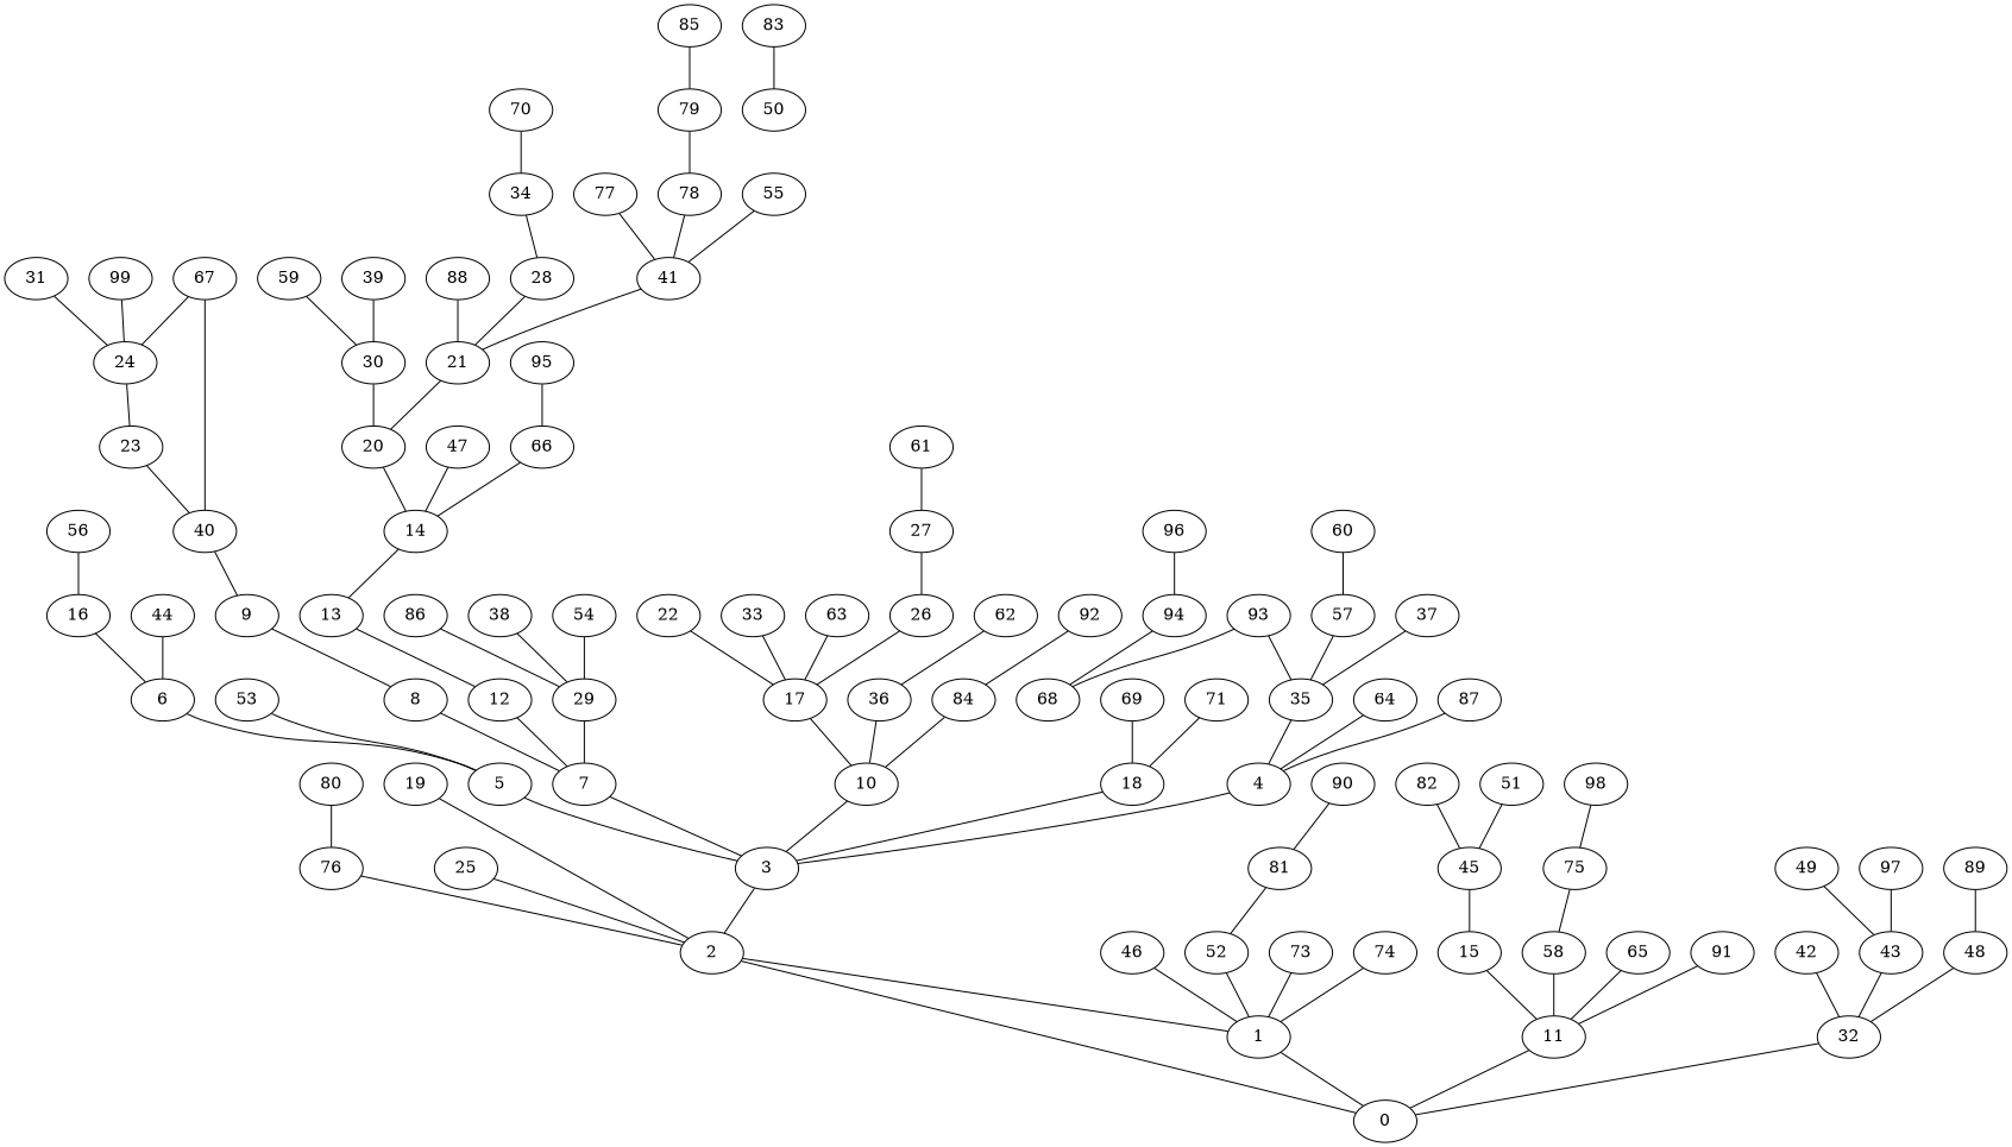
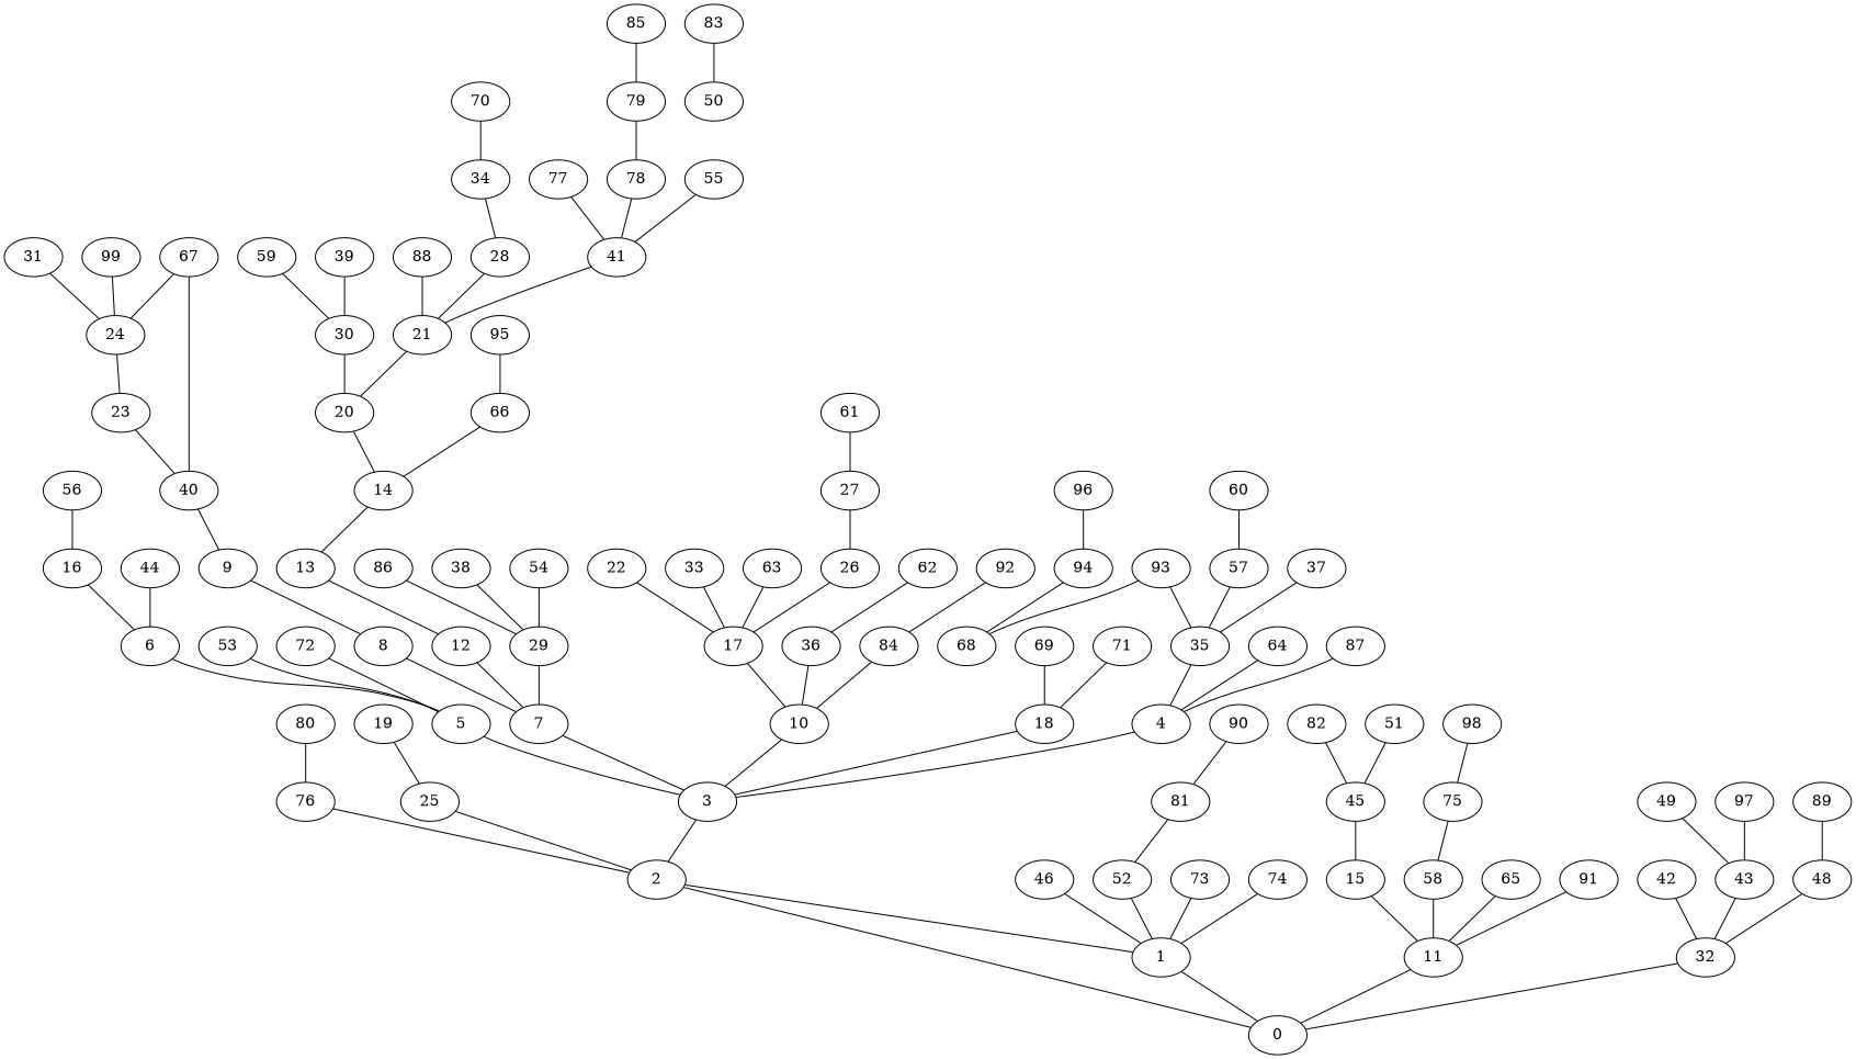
  graph {
    1
    0
    2
    3
    4
    5
    6
    7
    8
    9
    10
    11
    12
    13
    14
    15
    16
    17
    18
    19
    20
    21
    22
    23
    40
    24
    25
    26
    27
    28
    29
    30
    31
    32
    33
    34
    35
    36
    37
    38
    39
    41
    42
    43
    44
    45
    46
-   47
    48
    49
    51
    52
    53
    54
    55
    56
    57
    58
    59
    60
    61
    62
    63
    64
    65
    66
    67
    69
    70
    71
+   72
    73
    74
    75
    76
    77
    78
    79
    80
    81
    82
    83
    50
    84
    85
    86
    87
    88
    89
    90
    91
    92
    93
    68
    94
    95
    96
    97
    98
    99
    1 -- 0
    2 -- 1
    2 -- 0
    3 -- 2
    4 -- 3
    5 -- 3
    6 -- 5
    7 -- 3
    8 -- 7
    9 -- 8
    10 -- 3
    11 -- 0
    12 -- 7
    13 -- 12
    14 -- 13
    15 -- 11
    16 -- 6
    17 -- 10
    18 -- 3
-   19 -- 2
+   19 -- 25
    20 -- 14
    21 -- 20
    22 -- 17
    23 -- 40
    40 -- 9
    24 -- 23
    25 -- 2
    26 -- 17
    27 -- 26
    28 -- 21
    29 -- 7
    30 -- 20
    31 -- 24
    32 -- 0
    33 -- 17
    34 -- 28
    35 -- 4
    36 -- 10
    37 -- 35
    38 -- 29
    39 -- 30
    41 -- 21
    42 -- 32
    43 -- 32
    44 -- 6
    45 -- 15
    46 -- 1
-   47 -- 14
    48 -- 32
    49 -- 43
    51 -- 45
    52 -- 1
    53 -- 5
    54 -- 29
    55 -- 41
    56 -- 16
    57 -- 35
    58 -- 11
    59 -- 30
    60 -- 57
    61 -- 27
    62 -- 36
    63 -- 17
    64 -- 4
    65 -- 11
    66 -- 14
    67 -- 40
    67 -- 24
    69 -- 18
    70 -- 34
    71 -- 18
+   72 -- 5
    73 -- 1
    74 -- 1
    75 -- 58
    76 -- 2
    77 -- 41
    78 -- 41
    79 -- 78
    80 -- 76
    81 -- 52
    82 -- 45
    83 -- 50
    84 -- 10
    85 -- 79
    86 -- 29
    87 -- 4
    88 -- 21
    89 -- 48
    90 -- 81
    91 -- 11
    92 -- 84
    93 -- 35
    93 -- 68
    94 -- 68
    95 -- 66
    96 -- 94
    97 -- 43
    98 -- 75
    99 -- 24
  }
